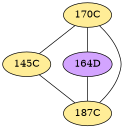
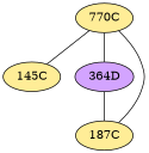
  graph {
    node [fillcolor="#FFED97" style=radial]
    edge [penwidth=1]
-   "170C"
+   "170C" [label="770C"]
    "145C"
-   "164D" [fillcolor="#D3A4FF"]
+   "164D" [fillcolor="#D3A4FF" label="364D"]
    n4 [label="187C"]
    "170C" -- "145C"
    "170C" -- "164D"
    "170C" -- n4
-   "145C" -- n4
    "164D" -- n4
  }
